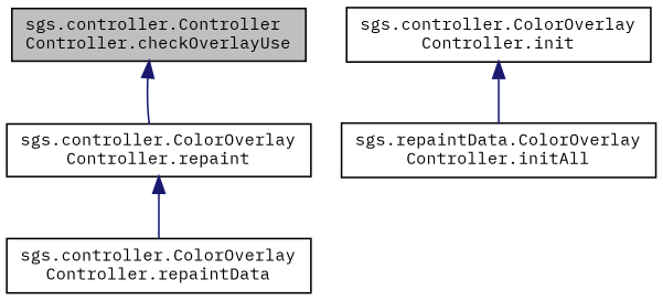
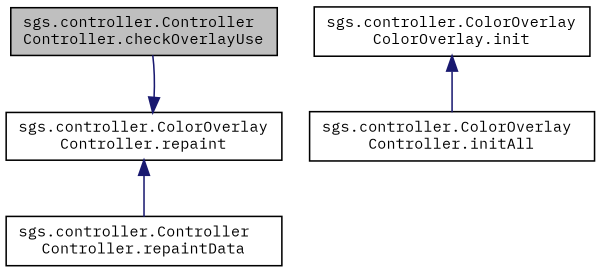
  digraph {
    fontname="IBM Plex Mono"
    rankdir=TB
    node [color=black fillcolor=white fontname="IBM Plex Mono" fontsize=10 shape=record style=filled]
    edge [color=midnightblue dir=back fontname="IBM Plex Mono" fontsize=10 labelfontname=Helvetica labelfontsize=10 style=solid]
    n1 [fillcolor=grey75 fontcolor=black height=0.2 label="sgs.controller.Controller\lController.checkOverlayUse" width=0.4]
    n2 [height=0.2 label="sgs.controller.ColorOverlay\lController.repaint" width=0.4]
-   n3 [height=0.2 label="sgs.controller.ColorOverlay\lController.repaintData" width=0.4]
-   n4 [height=0.2 label="sgs.controller.ColorOverlay\lController.init" width=0.4]
-   n5 [height=0.2 label="sgs.repaintData.ColorOverlay\lController.initAll" width=0.4]
-   n1 -> n2
+   n3 [height=0.2 label="sgs.controller.Controller\lController.repaintData" width=0.4]
+   n4 [height=0.2 label="sgs.controller.ColorOverlay\lColorOverlay.init" width=0.4]
+   n5 [height=0.2 label="sgs.controller.ColorOverlay\lController.initAll" width=0.4]
+   n2 -> n1
    n2 -> n3
    n4 -> n5
  }
